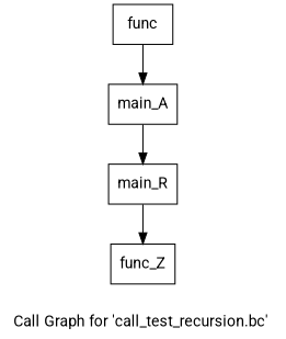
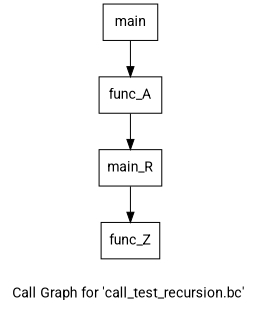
  digraph {
    fontname=Roboto
    label="Call Graph for 'call_test_recursion.bc' "
    node [fontname=Roboto shape=box style=solid]
    edge [fontname=Roboto]
-   n1 [label=func]
-   n2 [label=main_A]
+   n1 [label=main]
+   n2 [label=func_A]
    n3 [label=main_R]
    n4 [label=func_Z]
    n1 -> n2
    n2 -> n3
    n3 -> n4
  }
